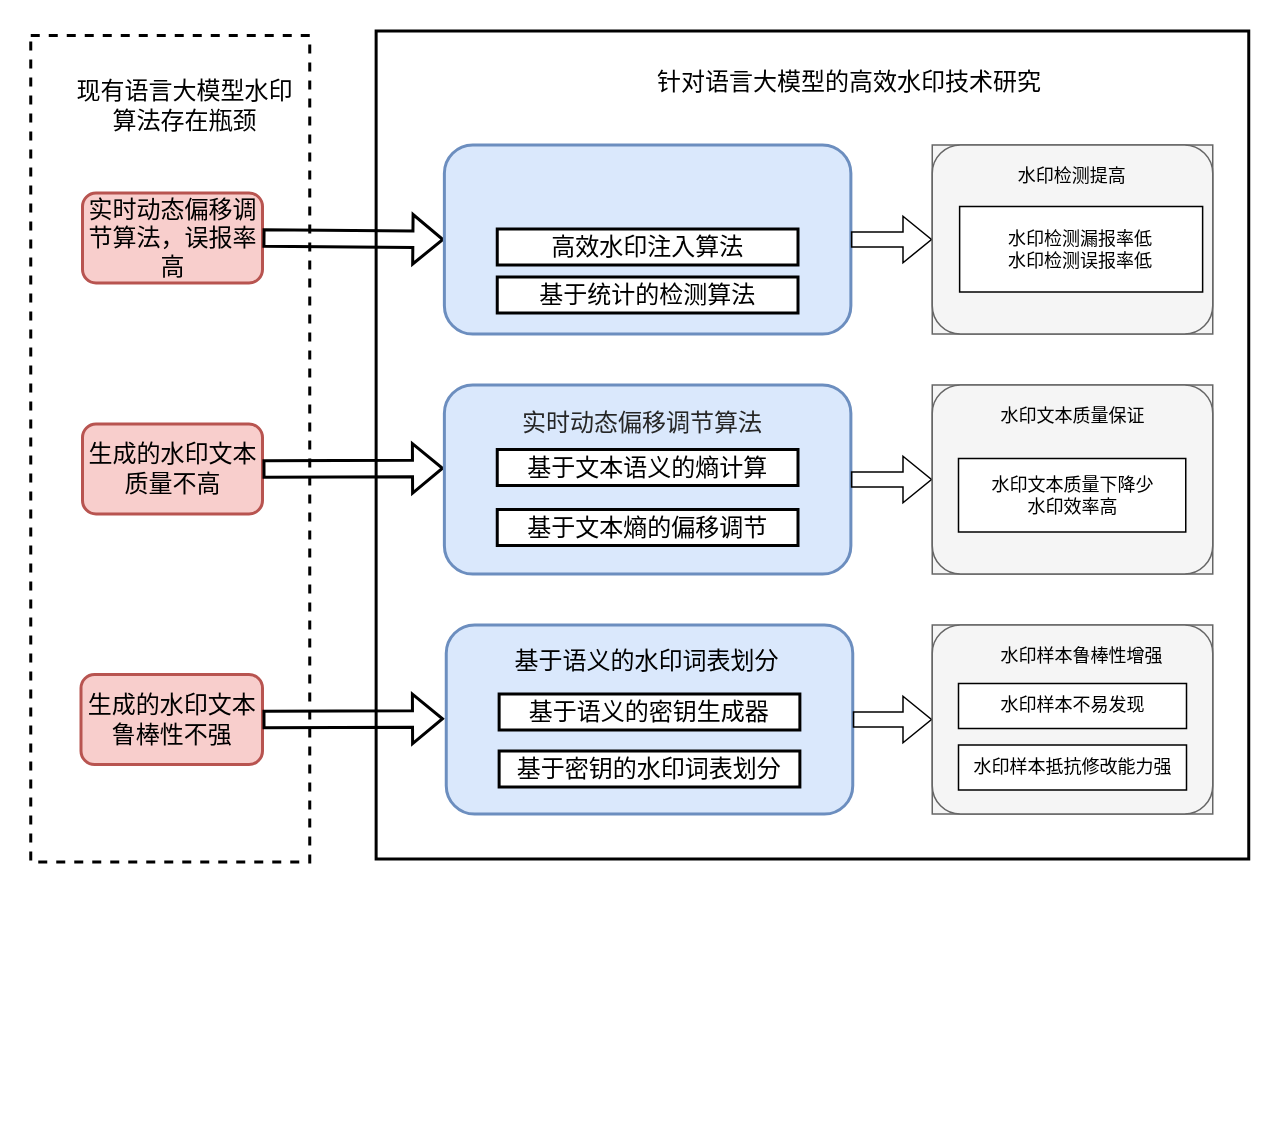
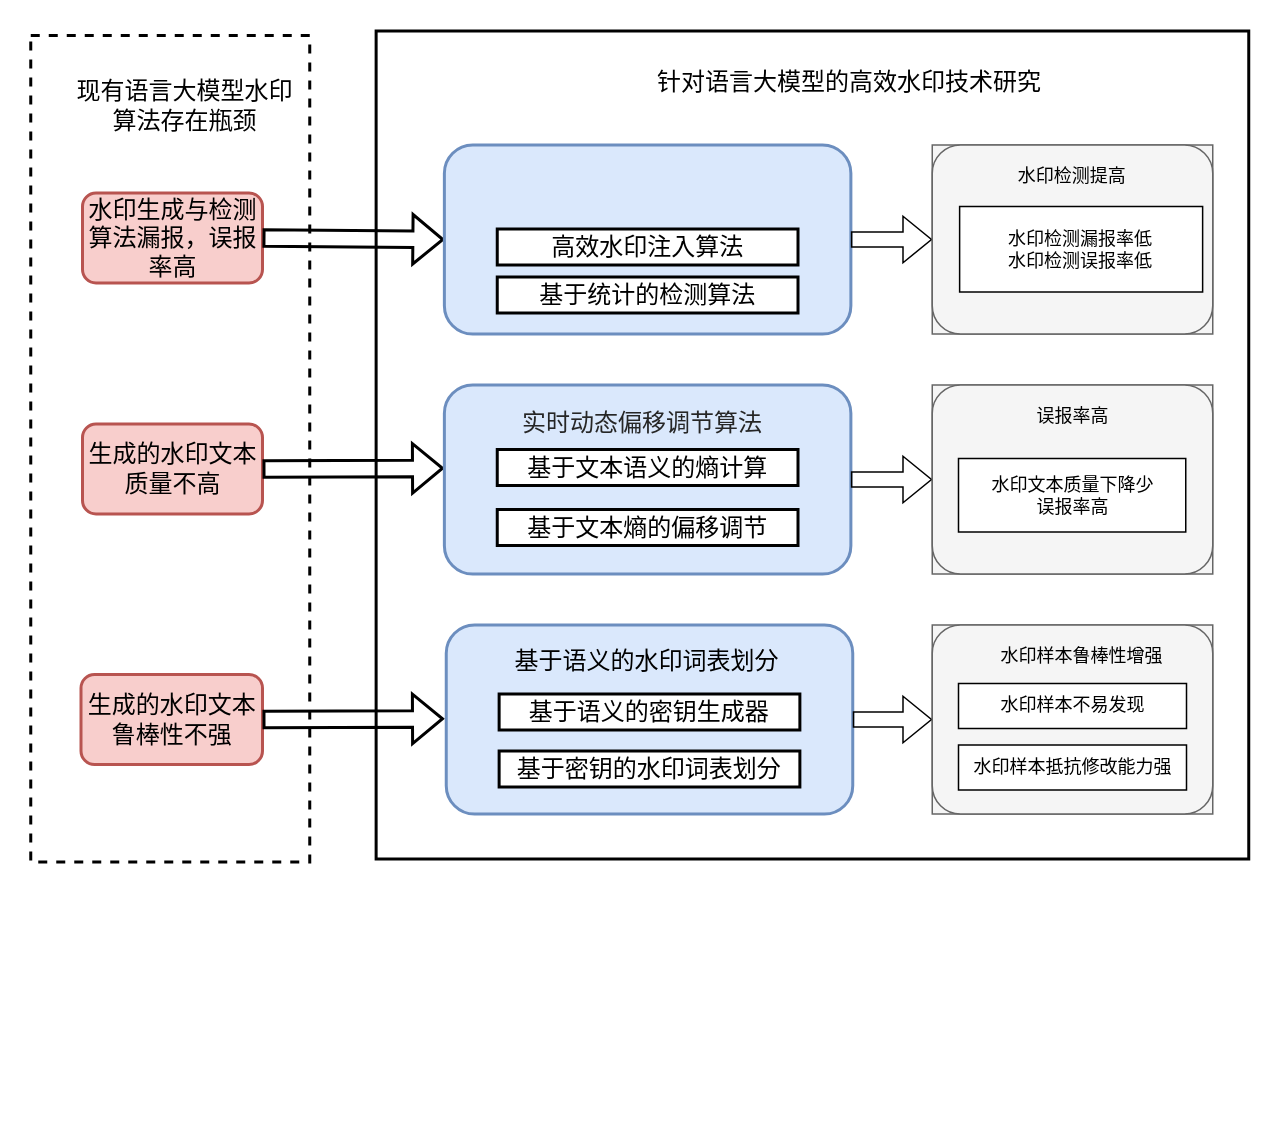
  <mxCell id="0" />
  <mxCell id="1" parent="0" />
  <mxCell id="2" value="" style="rounded=0;whiteSpace=wrap;html=1;fillColor=none;fontSize=16;strokeWidth=2;fontFamily=Times New Roman;" parent="1" vertex="1"><mxGeometry x="250.25" y="20" width="581.75" height="552" as="geometry" /></mxCell>
  <mxCell id="3" value="" style="rounded=0;whiteSpace=wrap;html=1;fillColor=none;dashed=1;fontSize=16;strokeWidth=2;fontFamily=Times New Roman;" parent="1" vertex="1"><mxGeometry x="20" y="23" width="186" height="551" as="geometry" /></mxCell>
  <mxCell id="4" value="现有语言大模型水印算法存在瓶颈" style="text;html=1;align=center;verticalAlign=middle;whiteSpace=wrap;rounded=0;fontSize=16;strokeWidth=2;fontFamily=Times New Roman;" parent="1" vertex="1"><mxGeometry x="47" y="55" width="152" height="30" as="geometry" /></mxCell>
- <mxCell id="5" value="实时动态偏移调节算法，误报率高" style="rounded=1;whiteSpace=wrap;html=1;fontSize=16;strokeWidth=2;fillColor=#f8cecc;strokeColor=#b85450;fontFamily=Times New Roman;" parent="1" vertex="1"><mxGeometry x="54.5" y="128" width="120" height="60" as="geometry" /></mxCell>
+ <mxCell id="5" value="水印生成与检测算法漏报，误报率高" style="rounded=1;whiteSpace=wrap;html=1;fontSize=16;strokeWidth=2;fillColor=#f8cecc;strokeColor=#b85450;fontFamily=Times New Roman;" parent="1" vertex="1"><mxGeometry x="54.5" y="128" width="120" height="60" as="geometry" /></mxCell>
  <mxCell id="6" value="&lt;div style=&quot;font-size: 16px;&quot;&gt;&lt;span style=&quot;background-color: initial; font-size: 16px;&quot;&gt;生成的水印文本质量不高&lt;/span&gt;&lt;/div&gt;" style="rounded=1;whiteSpace=wrap;html=1;fontSize=16;align=center;strokeWidth=2;fillColor=#f8cecc;strokeColor=#b85450;fontFamily=Times New Roman;" parent="1" vertex="1"><mxGeometry x="54.5" y="282" width="120" height="60" as="geometry" /></mxCell>
  <mxCell id="7" value="生成的水印文本鲁棒性不强" style="rounded=1;whiteSpace=wrap;html=1;fontSize=16;strokeWidth=2;fillColor=#f8cecc;strokeColor=#b85450;fontFamily=Times New Roman;" parent="1" vertex="1"><mxGeometry x="53.5" y="449" width="121" height="60" as="geometry" /></mxCell>
  <mxCell id="8" value="&lt;p style=&quot;margin-left: 24pt; text-indent: 0cm; line-height: 150%; font-size: 16px;&quot; class=&quot;MsoListParagraph&quot;&gt;&lt;span style=&quot;font-size: 16px; line-height: 150%;&quot;&gt;针对语言大模型的高效水印技术研究&lt;span lang=&quot;EN-US&quot; style=&quot;font-size: 16px;&quot;&gt;&lt;/span&gt;&lt;/span&gt;&lt;/p&gt;" style="text;whiteSpace=wrap;html=1;fontSize=16;strokeWidth=2;fontFamily=Times New Roman;" parent="1" vertex="1"><mxGeometry x="404" y="20" width="324" height="56" as="geometry" /></mxCell>
  <mxCell id="9" value="" style="shape=flexArrow;endArrow=classic;html=1;rounded=0;entryX=0;entryY=0.5;entryDx=0;entryDy=0;exitX=1;exitY=0.5;exitDx=0;exitDy=0;strokeWidth=2;fontFamily=Times New Roman;fontSize=16;" parent="1" source="5" target="16" edge="1"><mxGeometry width="50" height="50" relative="1" as="geometry"><mxPoint x="142" y="175" as="sourcePoint" /><mxPoint x="192" y="125" as="targetPoint" /></mxGeometry></mxCell>
  <mxCell id="10" value="" style="shape=flexArrow;endArrow=classic;html=1;rounded=0;entryX=0;entryY=0.5;entryDx=0;entryDy=0;exitX=1;exitY=0.5;exitDx=0;exitDy=0;strokeWidth=2;fontFamily=Times New Roman;fontSize=16;" parent="1" source="6" edge="1"><mxGeometry width="50" height="50" relative="1" as="geometry"><mxPoint x="114.5" y="311.5" as="sourcePoint" /><mxPoint x="295.5" y="311.5" as="targetPoint" /></mxGeometry></mxCell>
  <mxCell id="11" value="" style="shape=flexArrow;endArrow=classic;html=1;rounded=0;entryX=0;entryY=0.5;entryDx=0;entryDy=0;exitX=1;exitY=0.5;exitDx=0;exitDy=0;strokeWidth=2;fontFamily=Times New Roman;fontSize=16;" parent="1" source="7" edge="1"><mxGeometry width="50" height="50" relative="1" as="geometry"><mxPoint x="114.5" y="478.5" as="sourcePoint" /><mxPoint x="295.5" y="478.5" as="targetPoint" /></mxGeometry></mxCell>
  <mxCell id="12" value="" style="group;fillColor=#f5f5f5;strokeColor=#666666;fontColor=#333333;container=0;" parent="1" vertex="1" connectable="0"><mxGeometry x="621" y="96" width="187" height="126" as="geometry" /></mxCell>
  <mxCell id="13" value="" style="group;fillColor=#f5f5f5;strokeColor=#666666;fontColor=#333333;container=0;" parent="1" vertex="1" connectable="0"><mxGeometry x="621" y="256" width="187" height="126" as="geometry" /></mxCell>
  <mxCell id="14" value="" style="group;fillColor=#f5f5f5;strokeColor=#666666;fontColor=#333333;container=0;" parent="1" vertex="1" connectable="0"><mxGeometry x="621" y="416" width="187" height="126" as="geometry" /></mxCell>
  <mxCell id="15" value="" style="group" parent="1" vertex="1" connectable="0"><mxGeometry x="295.75" y="94" width="335.25" height="647" as="geometry" /></mxCell>
  <mxCell id="16" value="" style="rounded=1;whiteSpace=wrap;html=1;fontSize=16;fillColor=#dae8fc;strokeColor=#6c8ebf;strokeWidth=2;fontFamily=Times New Roman;" parent="15" vertex="1"><mxGeometry y="2" width="271" height="126" as="geometry" /></mxCell>
  <mxCell id="17" value="高效水印注入算法" style="rounded=0;whiteSpace=wrap;html=1;fontSize=16;strokeWidth=2;fontFamily=Times New Roman;" parent="15" vertex="1"><mxGeometry x="35.25" y="58" width="200.5" height="24" as="geometry" /></mxCell>
  <mxCell id="18" value="基于统计的检测算法" style="rounded=0;whiteSpace=wrap;html=1;fontSize=16;strokeWidth=2;fontFamily=Times New Roman;" parent="15" vertex="1"><mxGeometry x="35.25" y="90" width="200.5" height="24" as="geometry" /></mxCell>
  <mxCell id="19" value="" style="group" parent="1" vertex="1" connectable="0"><mxGeometry x="295.75" y="256" width="271" height="126" as="geometry" /></mxCell>
  <mxCell id="20" value="" style="rounded=1;whiteSpace=wrap;html=1;fontSize=16;fillColor=#dae8fc;strokeColor=#6c8ebf;strokeWidth=2;fontFamily=Times New Roman;" parent="19" vertex="1"><mxGeometry width="271" height="126" as="geometry" /></mxCell>
  <mxCell id="21" value="&lt;span style=&quot;color: rgb(38, 38, 38); font-size: 16px; font-style: normal; font-variant-ligatures: none; font-variant-caps: normal; font-weight: 400; letter-spacing: normal; orphans: 2; text-align: start; text-indent: 0px; text-transform: none; widows: 2; word-spacing: 0px; -webkit-text-stroke-width: 0px; white-space: break-spaces; text-decoration-thickness: initial; text-decoration-style: initial; text-decoration-color: initial; float: none; display: inline !important;&quot;&gt;实时动态偏移调节算法&lt;/span&gt;" style="text;whiteSpace=wrap;html=1;fontSize=16;strokeWidth=2;labelBackgroundColor=none;fontFamily=Times New Roman;" parent="19" vertex="1"><mxGeometry x="50.25" y="9" width="167.25" height="34" as="geometry" /></mxCell>
  <mxCell id="22" value="基于文本语义的熵计算" style="rounded=0;whiteSpace=wrap;html=1;fontSize=16;strokeWidth=2;fontFamily=Times New Roman;" parent="19" vertex="1"><mxGeometry x="35.25" y="43" width="200.5" height="24" as="geometry" /></mxCell>
  <mxCell id="23" value="基于文本熵的偏移调节" style="rounded=0;whiteSpace=wrap;html=1;fontSize=16;strokeWidth=2;fontFamily=Times New Roman;" parent="19" vertex="1"><mxGeometry x="35.25" y="83" width="200.5" height="24" as="geometry" /></mxCell>
  <mxCell id="24" value="" style="group" parent="1" vertex="1" connectable="0"><mxGeometry x="297" y="416" width="271" height="126" as="geometry" /></mxCell>
  <mxCell id="25" value="" style="rounded=1;whiteSpace=wrap;html=1;fontSize=16;fillColor=#dae8fc;strokeColor=#6c8ebf;strokeWidth=2;fontFamily=Times New Roman;" parent="24" vertex="1"><mxGeometry width="271" height="126" as="geometry" /></mxCell>
  <mxCell id="26" value="&lt;span style=&quot;font-size: 16px; font-style: normal; font-variant-ligatures: none; font-variant-caps: normal; font-weight: 400; letter-spacing: normal; orphans: 2; text-align: start; text-indent: 0px; text-transform: none; widows: 2; word-spacing: 0px; -webkit-text-stroke-width: 0px; white-space: break-spaces; text-decoration-thickness: initial; text-decoration-style: initial; text-decoration-color: initial; float: none; display: inline !important;&quot;&gt;基于语义的水印词表划分&lt;/span&gt;" style="text;whiteSpace=wrap;html=1;fontSize=16;strokeWidth=2;fontColor=default;labelBackgroundColor=none;fontFamily=Times New Roman;" parent="24" vertex="1"><mxGeometry x="44.38" y="8" width="179" height="34" as="geometry" /></mxCell>
  <mxCell id="27" value="基于语义的密钥生成器" style="rounded=0;whiteSpace=wrap;html=1;fontSize=16;strokeWidth=2;fontFamily=Times New Roman;" parent="24" vertex="1"><mxGeometry x="35.25" y="46" width="200.5" height="24" as="geometry" /></mxCell>
  <mxCell id="28" value="基于密钥的水印词表划分" style="rounded=0;whiteSpace=wrap;html=1;fontSize=16;strokeWidth=2;fontFamily=Times New Roman;" parent="24" vertex="1"><mxGeometry x="35.25" y="84" width="200.5" height="24" as="geometry" /></mxCell>
  <mxCell id="29" style="edgeStyle=orthogonalEdgeStyle;rounded=0;orthogonalLoop=1;jettySize=auto;html=1;exitX=1;exitY=0.5;exitDx=0;exitDy=0;entryX=0;entryY=0.5;entryDx=0;entryDy=0;shape=flexArrow;" parent="1" source="16" target="32" edge="1"><mxGeometry relative="1" as="geometry" /></mxCell>
  <mxCell id="30" style="edgeStyle=orthogonalEdgeStyle;rounded=0;orthogonalLoop=1;jettySize=auto;html=1;exitX=1;exitY=0.5;exitDx=0;exitDy=0;shape=flexArrow;" parent="1" source="20" target="35" edge="1"><mxGeometry relative="1" as="geometry" /></mxCell>
  <mxCell id="31" style="edgeStyle=orthogonalEdgeStyle;rounded=0;orthogonalLoop=1;jettySize=auto;html=1;exitX=1;exitY=0.5;exitDx=0;exitDy=0;entryX=0;entryY=0.5;entryDx=0;entryDy=0;shape=flexArrow;" parent="1" source="25" target="38" edge="1"><mxGeometry relative="1" as="geometry" /></mxCell>
  <mxCell id="32" value="" style="rounded=1;whiteSpace=wrap;html=1;fillColor=#f5f5f5;fontColor=#333333;strokeColor=#666666;" parent="1" vertex="1"><mxGeometry x="621" y="96" width="187" height="126" as="geometry" /></mxCell>
  <mxCell id="33" value="水印检测提高" style="text;html=1;align=center;verticalAlign=middle;whiteSpace=wrap;rounded=0;" parent="1" vertex="1"><mxGeometry x="671" y="102" width="87" height="30" as="geometry" /></mxCell>
  <mxCell id="34" value="水印检测漏报率低&lt;div&gt;水印检测误报率低&lt;/div&gt;" style="rounded=0;whiteSpace=wrap;html=1;" parent="1" vertex="1"><mxGeometry x="639.25" y="137" width="162" height="57" as="geometry" /></mxCell>
  <mxCell id="35" value="" style="rounded=1;whiteSpace=wrap;html=1;fillColor=#f5f5f5;fontColor=#333333;strokeColor=#666666;" parent="1" vertex="1"><mxGeometry x="621" y="256" width="187" height="126" as="geometry" /></mxCell>
- <mxCell id="36" value="水印文本质量保证" style="text;html=1;align=center;verticalAlign=middle;whiteSpace=wrap;rounded=0;" parent="1" vertex="1"><mxGeometry x="664.5" y="262" width="100" height="30" as="geometry" /></mxCell>
- <mxCell id="37" value="水印文本质量下降少&lt;div&gt;水印效率高&lt;/div&gt;" style="rounded=0;whiteSpace=wrap;html=1;" parent="1" vertex="1"><mxGeometry x="638.5" y="305" width="151.5" height="49" as="geometry" /></mxCell>
+ <mxCell id="36" value="误报率高" style="text;html=1;align=center;verticalAlign=middle;whiteSpace=wrap;rounded=0;" parent="1" vertex="1"><mxGeometry x="664.5" y="262" width="100" height="30" as="geometry" /></mxCell>
+ <mxCell id="37" value="水印文本质量下降少&lt;div&gt;误报率高&lt;/div&gt;" style="rounded=0;whiteSpace=wrap;html=1;" parent="1" vertex="1"><mxGeometry x="638.5" y="305" width="151.5" height="49" as="geometry" /></mxCell>
  <mxCell id="38" value="" style="rounded=1;whiteSpace=wrap;html=1;fillColor=#f5f5f5;fontColor=#333333;strokeColor=#666666;" parent="1" vertex="1"><mxGeometry x="621" y="416" width="187" height="126" as="geometry" /></mxCell>
  <mxCell id="39" value="水印样本鲁棒性增强" style="text;html=1;align=center;verticalAlign=middle;whiteSpace=wrap;rounded=0;" parent="1" vertex="1"><mxGeometry x="664.5" y="422" width="111.5" height="30" as="geometry" /></mxCell>
  <mxCell id="40" value="水印样本不易发现" style="rounded=0;whiteSpace=wrap;html=1;" parent="1" vertex="1"><mxGeometry x="638.5" y="455" width="152" height="30" as="geometry" /></mxCell>
  <mxCell id="41" value="水印样本抵抗修改能力强" style="rounded=0;whiteSpace=wrap;html=1;" parent="1" vertex="1"><mxGeometry x="638.5" y="496" width="152" height="30" as="geometry" /></mxCell>
